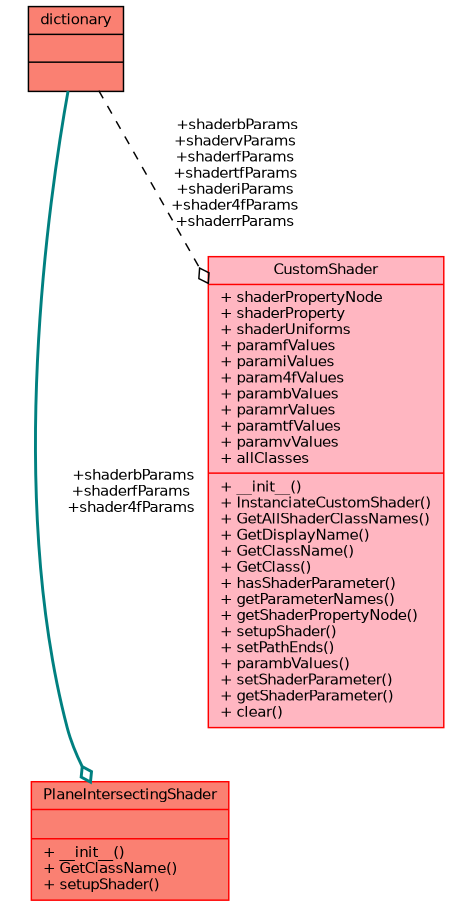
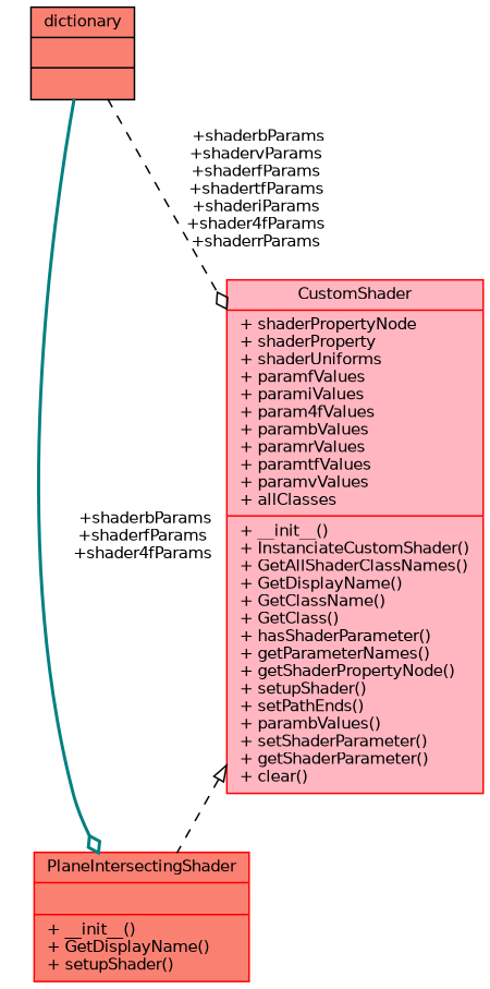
  digraph {
    node [color=red fillcolor=salmon fontname=Helvetica fontsize=10 shape=record style=filled]
    edge [color=black fontname=Helvetica fontsize=10 labelfontname=Helvetica labelfontsize=10 style=dashed arrowhead=odiamond]
-   n1 [fontcolor=black height=0.2 label="{PlaneIntersectingShader\n||+ __init__()\l+ GetClassName()\l+ setupShader()\l}" width=0.4]
+   n1 [fontcolor=black height=0.2 label="{PlaneIntersectingShader\n||+ __init__()\l+ GetDisplayName()\l+ setupShader()\l}" width=0.4]
    n2 [fillcolor=lightpink height=0.2 label="{CustomShader\n|+ shaderPropertyNode\l+ shaderProperty\l+ shaderUniforms\l+ paramfValues\l+ paramiValues\l+ param4fValues\l+ parambValues\l+ paramrValues\l+ paramtfValues\l+ paramvValues\l+ allClasses\l|+ __init__()\l+ InstanciateCustomShader()\l+ GetAllShaderClassNames()\l+ GetDisplayName()\l+ GetClassName()\l+ GetClass()\l+ hasShaderParameter()\l+ getParameterNames()\l+ getShaderPropertyNode()\l+ setupShader()\l+ setPathEnds()\l+ parambValues()\l+ setShaderParameter()\l+ getShaderParameter()\l+ clear()\l}" width=0.4]
    n3 [color=black height=0.2 label="{dictionary\n||}" width=0.4]
+   n2 -> n1 [arrowtail=onormal dir=back arrowhead=""]
    n3 -> n1 [color=teal label=" +shaderbParams\n+shaderfParams\n+shader4fParams" style=bold]
    n3 -> n2 [label=" +shaderbParams\n+shadervParams\n+shaderfParams\n+shadertfParams\n+shaderiParams\n+shader4fParams\n+shaderrParams"]
  }
